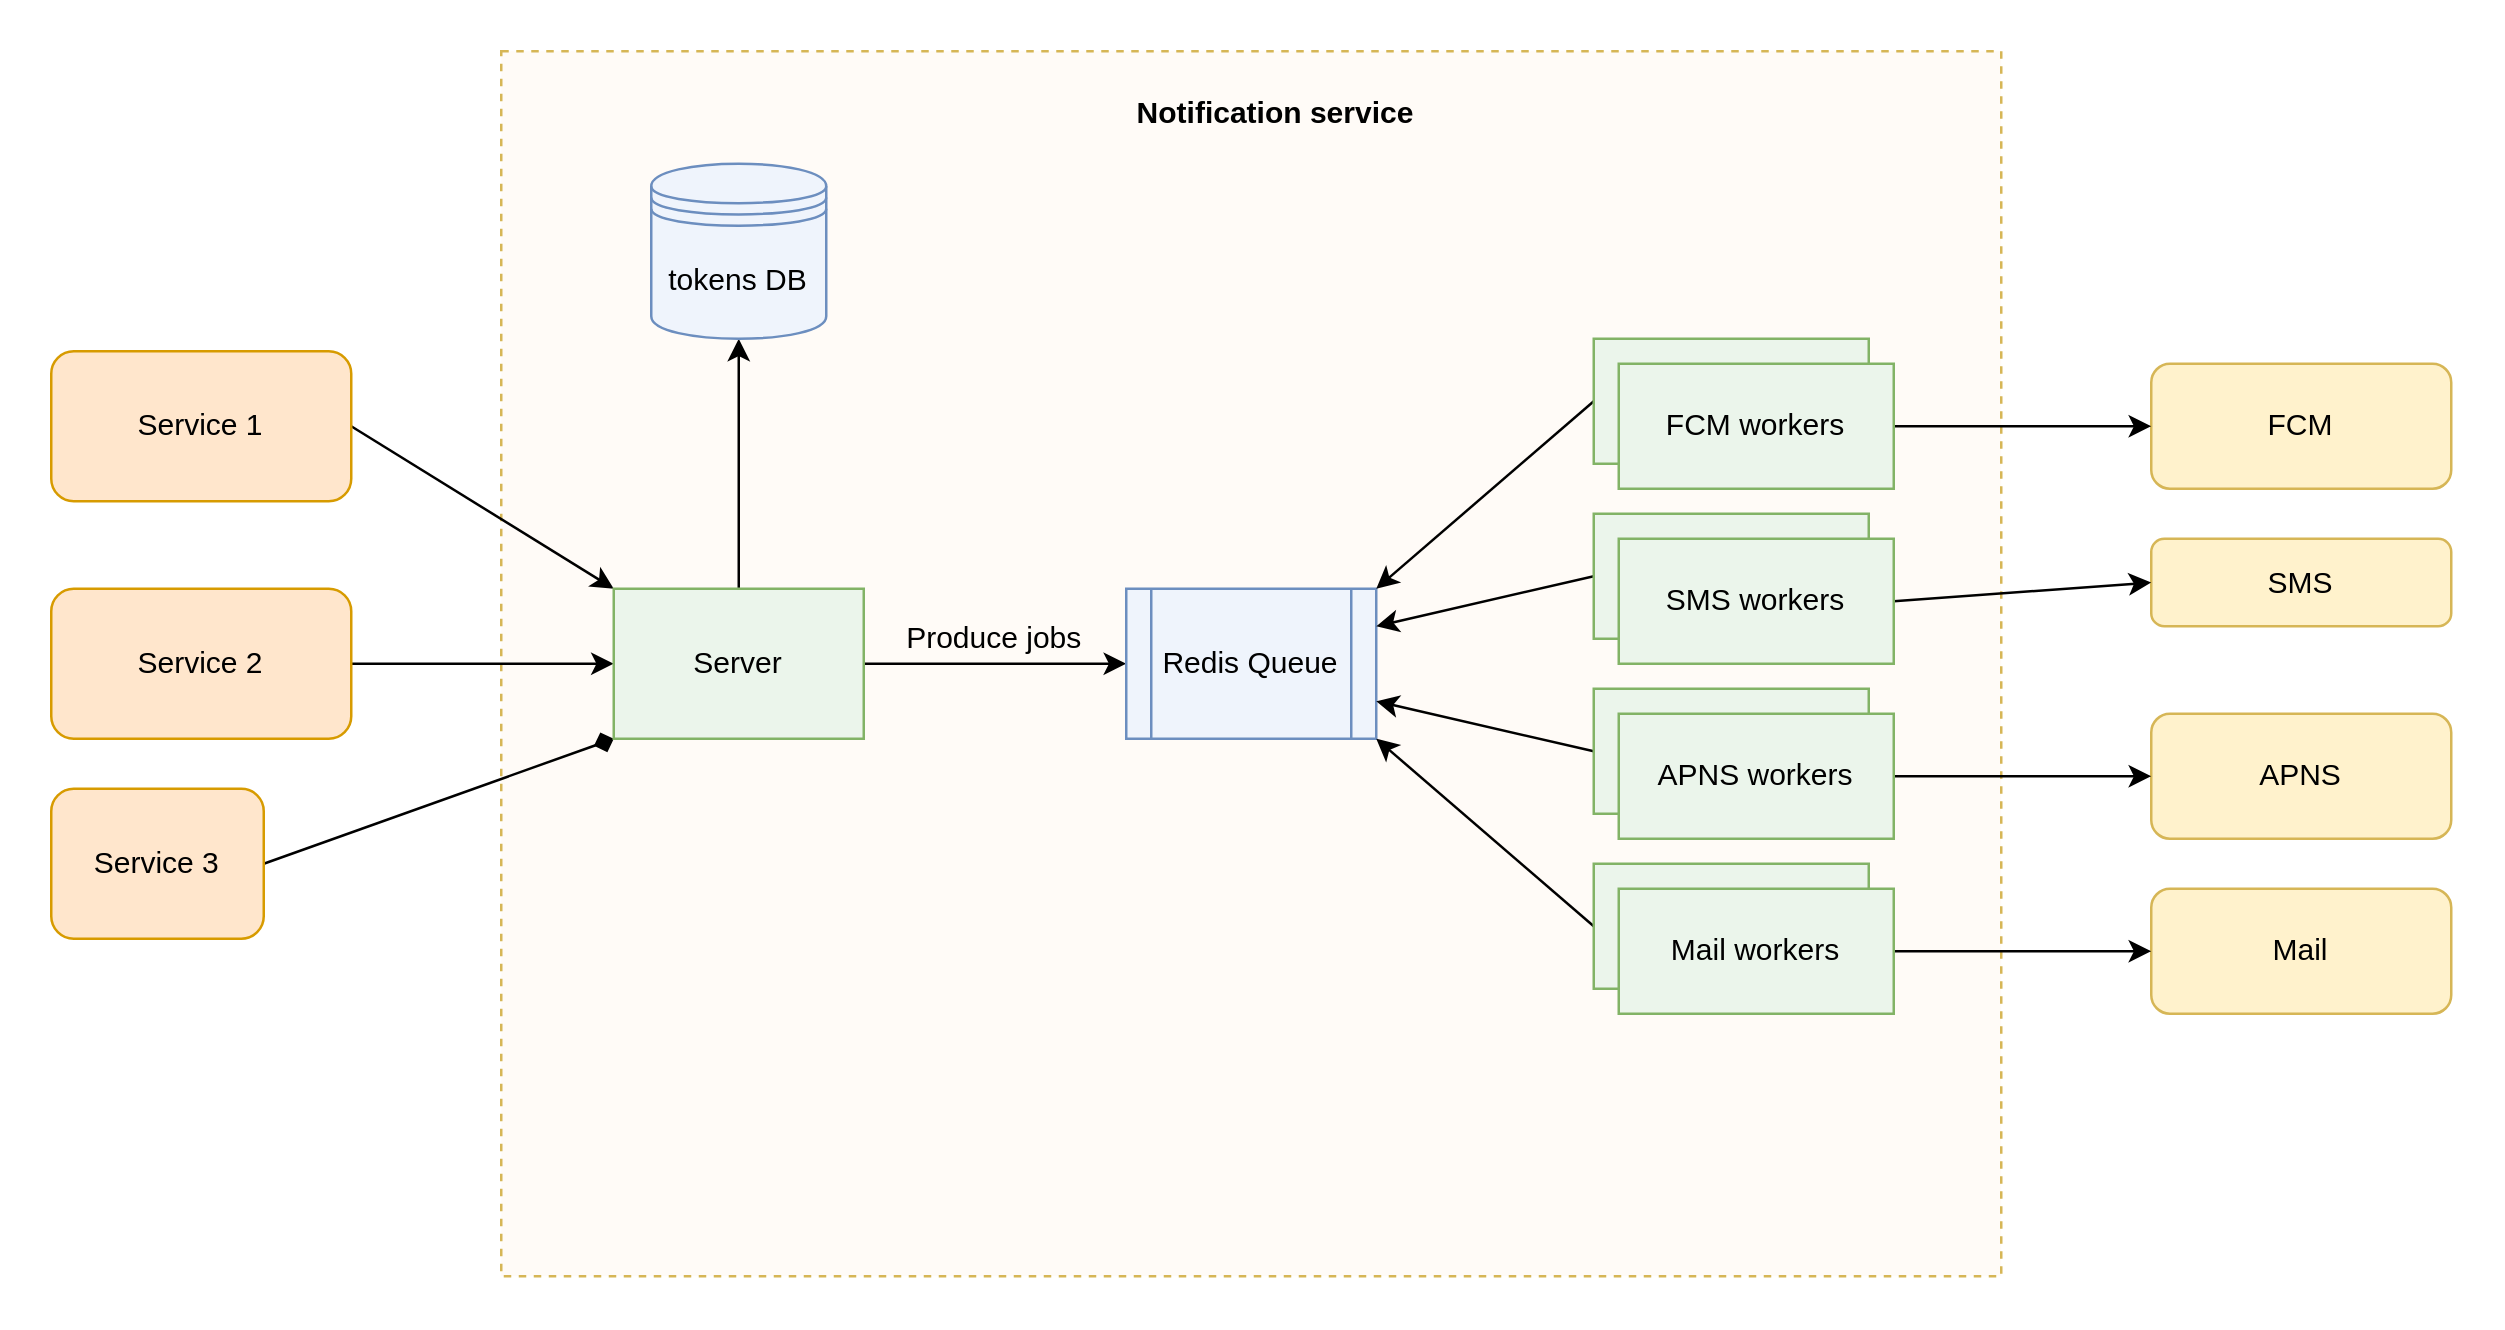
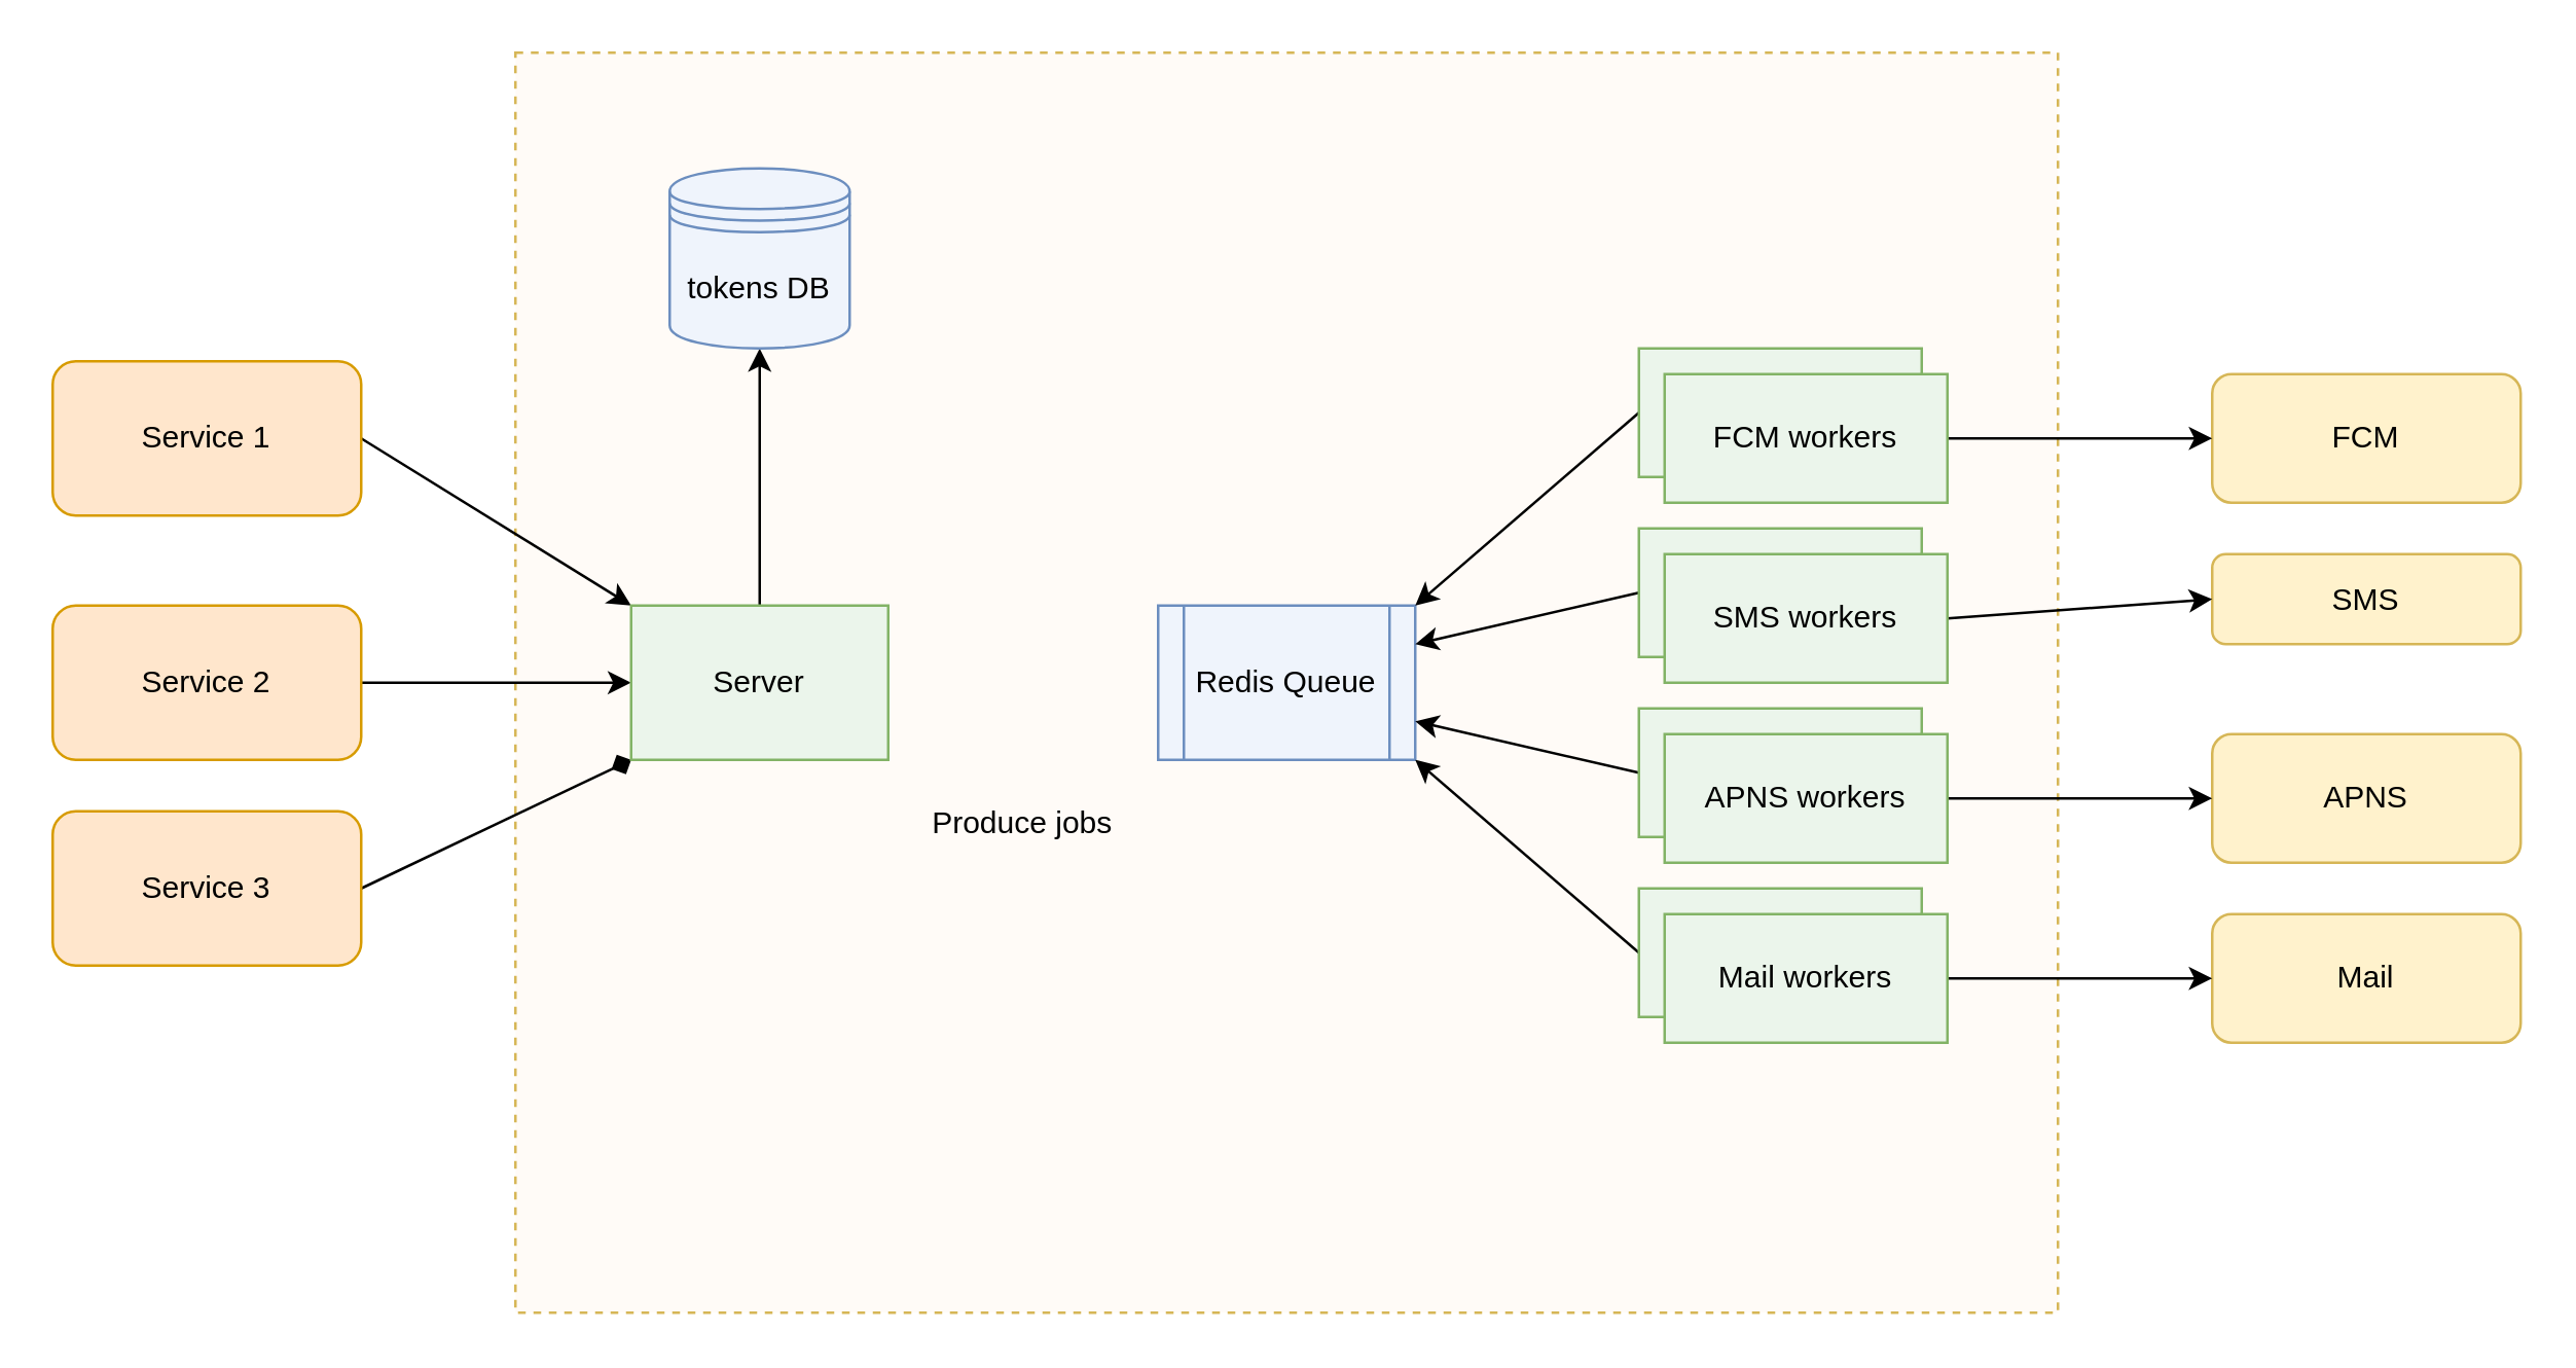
  <mxCell id="0" />
  <mxCell id="1" parent="0" />
  <mxCell id="2" value="" style="rounded=0;whiteSpace=wrap;html=1;align=center;strokeColor=#d6b656;fillColor=#FFFBF7;dashed=1;" vertex="1" parent="1"><mxGeometry x="200" y="20" width="600" height="490" as="geometry" /></mxCell>
  <mxCell id="3" style="edgeStyle=none;rounded=0;jumpStyle=none;orthogonalLoop=1;jettySize=auto;html=1;exitX=1;exitY=0.5;exitDx=0;exitDy=0;entryX=0;entryY=0;entryDx=0;entryDy=0;endArrow=classic;endFill=1;" edge="1" parent="1" source="4" target="15"><mxGeometry relative="1" as="geometry" /></mxCell>
  <mxCell id="4" value="Service 1" style="rounded=1;whiteSpace=wrap;html=1;fillColor=#ffe6cc;strokeColor=#d79b00;" vertex="1" parent="1"><mxGeometry x="20" y="140" width="120" height="60" as="geometry" /></mxCell>
  <mxCell id="5" style="edgeStyle=none;rounded=0;orthogonalLoop=1;jettySize=auto;html=1;exitX=1;exitY=0.5;exitDx=0;exitDy=0;endArrow=classic;endFill=1;jumpStyle=none;entryX=0;entryY=0.5;entryDx=0;entryDy=0;" edge="1" parent="1" source="6" target="15"><mxGeometry relative="1" as="geometry"><mxPoint x="260" y="265" as="targetPoint" /></mxGeometry></mxCell>
  <mxCell id="6" value="Service 2" style="rounded=1;whiteSpace=wrap;html=1;fillColor=#ffe6cc;strokeColor=#d79b00;" vertex="1" parent="1"><mxGeometry x="20" y="235" width="120" height="60" as="geometry" /></mxCell>
  <mxCell id="7" style="edgeStyle=none;rounded=0;orthogonalLoop=1;jettySize=auto;html=1;exitX=1;exitY=0.5;exitDx=0;exitDy=0;entryX=0;entryY=1;entryDx=0;entryDy=0;endArrow=diamond;endFill=1;" edge="1" parent="1" source="8" target="15"><mxGeometry relative="1" as="geometry" /></mxCell>
- <mxCell id="8" value="Service 3" style="rounded=1;whiteSpace=wrap;html=1;fillColor=#ffe6cc;strokeColor=#d79b00;" vertex="1" parent="1"><mxGeometry x="20" y="315" width="85" height="60" as="geometry" /></mxCell>
+ <mxCell id="8" value="Service 3" style="rounded=1;whiteSpace=wrap;html=1;fillColor=#ffe6cc;strokeColor=#d79b00;" vertex="1" parent="1"><mxGeometry x="20" y="315" width="120" height="60" as="geometry" /></mxCell>
  <mxCell id="9" value="FCM" style="rounded=1;whiteSpace=wrap;html=1;fillColor=#fff2cc;strokeColor=#d6b656;" vertex="1" parent="1"><mxGeometry x="860" y="145" width="120" height="50" as="geometry" /></mxCell>
  <mxCell id="10" value="SMS" style="rounded=1;whiteSpace=wrap;html=1;fillColor=#fff2cc;strokeColor=#d6b656;" vertex="1" parent="1"><mxGeometry x="860" y="215" width="120" height="35" as="geometry" /></mxCell>
  <mxCell id="11" value="APNS" style="rounded=1;whiteSpace=wrap;html=1;fillColor=#fff2cc;strokeColor=#d6b656;" vertex="1" parent="1"><mxGeometry x="860" y="285" width="120" height="50" as="geometry" /></mxCell>
- <mxCell id="12" value="Notification service" style="text;html=1;strokeColor=none;fillColor=none;align=center;verticalAlign=middle;whiteSpace=wrap;rounded=0;fontStyle=1" vertex="1" parent="1"><mxGeometry x="450" y="35" width="120" height="20" as="geometry" /></mxCell>
- <mxCell id="13" style="edgeStyle=orthogonalEdgeStyle;rounded=0;orthogonalLoop=1;jettySize=auto;html=1;exitX=1;exitY=0.5;exitDx=0;exitDy=0;" edge="1" parent="1" source="15" target="17"><mxGeometry relative="1" as="geometry" /></mxCell>
  <mxCell id="14" style="edgeStyle=none;rounded=0;jumpStyle=none;orthogonalLoop=1;jettySize=auto;html=1;exitX=0.5;exitY=0;exitDx=0;exitDy=0;entryX=0.5;entryY=1;entryDx=0;entryDy=0;endArrow=classic;endFill=1;" edge="1" parent="1" source="15" target="16"><mxGeometry relative="1" as="geometry" /></mxCell>
  <mxCell id="15" value="Server" style="rounded=0;whiteSpace=wrap;html=1;strokeColor=#82b366;fillColor=#EBF5EB;" vertex="1" parent="1"><mxGeometry x="245" y="235" width="100" height="60" as="geometry" /></mxCell>
  <mxCell id="16" value="tokens DB" style="shape=datastore;whiteSpace=wrap;html=1;rounded=0;strokeColor=#6c8ebf;fillColor=#EFF4FC;" vertex="1" parent="1"><mxGeometry x="260" y="65" width="70" height="70" as="geometry" /></mxCell>
  <mxCell id="17" value="Redis Queue" style="shape=process;whiteSpace=wrap;html=1;backgroundOutline=1;rounded=0;strokeColor=#6c8ebf;strokeWidth=1;fillColor=#EFF4FC;" vertex="1" parent="1"><mxGeometry x="450" y="235" width="100" height="60" as="geometry" /></mxCell>
  <mxCell id="18" value="Mail" style="rounded=1;whiteSpace=wrap;html=1;fillColor=#fff2cc;strokeColor=#d6b656;" vertex="1" parent="1"><mxGeometry x="860" y="355" width="120" height="50" as="geometry" /></mxCell>
  <mxCell id="19" style="edgeStyle=none;rounded=0;orthogonalLoop=1;jettySize=auto;html=1;exitX=0;exitY=0.5;exitDx=0;exitDy=0;entryX=1;entryY=0.25;entryDx=0;entryDy=0;" edge="1" parent="1" source="20" target="17"><mxGeometry relative="1" as="geometry"><mxPoint x="560" y="265" as="targetPoint" /></mxGeometry></mxCell>
  <mxCell id="20" value="SMS workers" style="rounded=0;whiteSpace=wrap;html=1;strokeColor=#82b366;strokeWidth=1;fillColor=#EBF5EB;" vertex="1" parent="1"><mxGeometry x="637" y="205" width="110" height="50" as="geometry" /></mxCell>
  <mxCell id="21" style="edgeStyle=none;rounded=0;orthogonalLoop=1;jettySize=auto;html=1;exitX=0;exitY=0.5;exitDx=0;exitDy=0;entryX=1;entryY=0.75;entryDx=0;entryDy=0;" edge="1" parent="1" source="22" target="17"><mxGeometry relative="1" as="geometry"><mxPoint x="560" y="265" as="targetPoint" /></mxGeometry></mxCell>
  <mxCell id="22" value="APNS workers" style="rounded=0;whiteSpace=wrap;html=1;strokeColor=#82b366;strokeWidth=1;fillColor=#EBF5EB;" vertex="1" parent="1"><mxGeometry x="637" y="275" width="110" height="50" as="geometry" /></mxCell>
  <mxCell id="23" style="edgeStyle=none;rounded=0;orthogonalLoop=1;jettySize=auto;html=1;exitX=0;exitY=0.5;exitDx=0;exitDy=0;entryX=1;entryY=0;entryDx=0;entryDy=0;" edge="1" parent="1" source="24" target="17"><mxGeometry relative="1" as="geometry" /></mxCell>
  <mxCell id="24" value="FCM workers" style="rounded=0;whiteSpace=wrap;html=1;strokeColor=#82b366;strokeWidth=1;fillColor=#EBF5EB;" vertex="1" parent="1"><mxGeometry x="637" y="135" width="110" height="50" as="geometry" /></mxCell>
  <mxCell id="25" style="edgeStyle=none;rounded=0;orthogonalLoop=1;jettySize=auto;html=1;exitX=0;exitY=0.5;exitDx=0;exitDy=0;entryX=1;entryY=1;entryDx=0;entryDy=0;" edge="1" parent="1" source="26" target="17"><mxGeometry relative="1" as="geometry" /></mxCell>
  <mxCell id="26" value="Mail workers" style="rounded=0;whiteSpace=wrap;html=1;strokeColor=#82b366;strokeWidth=1;fillColor=#EBF5EB;" vertex="1" parent="1"><mxGeometry x="637" y="345" width="110" height="50" as="geometry" /></mxCell>
  <mxCell id="27" style="edgeStyle=none;rounded=0;jumpStyle=none;orthogonalLoop=1;jettySize=auto;html=1;exitX=1;exitY=0.5;exitDx=0;exitDy=0;entryX=0;entryY=0.5;entryDx=0;entryDy=0;endArrow=classic;endFill=1;" edge="1" parent="1" source="28" target="9"><mxGeometry relative="1" as="geometry" /></mxCell>
  <mxCell id="28" value="FCM workers" style="rounded=0;whiteSpace=wrap;html=1;strokeColor=#82b366;strokeWidth=1;fillColor=#EBF5EB;" vertex="1" parent="1"><mxGeometry x="647" y="145" width="110" height="50" as="geometry" /></mxCell>
  <mxCell id="29" style="edgeStyle=none;rounded=0;jumpStyle=none;orthogonalLoop=1;jettySize=auto;html=1;exitX=1;exitY=0.5;exitDx=0;exitDy=0;entryX=0;entryY=0.5;entryDx=0;entryDy=0;endArrow=classic;endFill=1;" edge="1" parent="1" source="30" target="10"><mxGeometry relative="1" as="geometry" /></mxCell>
  <mxCell id="30" value="SMS workers" style="rounded=0;whiteSpace=wrap;html=1;strokeColor=#82b366;strokeWidth=1;fillColor=#EBF5EB;" vertex="1" parent="1"><mxGeometry x="647" y="215" width="110" height="50" as="geometry" /></mxCell>
  <mxCell id="31" style="edgeStyle=none;rounded=0;jumpStyle=none;orthogonalLoop=1;jettySize=auto;html=1;exitX=1;exitY=0.5;exitDx=0;exitDy=0;entryX=0;entryY=0.5;entryDx=0;entryDy=0;endArrow=classic;endFill=1;" edge="1" parent="1" source="32" target="11"><mxGeometry relative="1" as="geometry" /></mxCell>
  <mxCell id="32" value="APNS workers" style="rounded=0;whiteSpace=wrap;html=1;strokeColor=#82b366;strokeWidth=1;fillColor=#EBF5EB;" vertex="1" parent="1"><mxGeometry x="647" y="285" width="110" height="50" as="geometry" /></mxCell>
  <mxCell id="33" style="edgeStyle=none;rounded=0;jumpStyle=none;orthogonalLoop=1;jettySize=auto;html=1;exitX=1;exitY=0.5;exitDx=0;exitDy=0;entryX=0;entryY=0.5;entryDx=0;entryDy=0;endArrow=classic;endFill=1;" edge="1" parent="1" source="34" target="18"><mxGeometry relative="1" as="geometry" /></mxCell>
  <mxCell id="34" value="Mail workers" style="rounded=0;whiteSpace=wrap;html=1;strokeColor=#82b366;strokeWidth=1;fillColor=#EBF5EB;" vertex="1" parent="1"><mxGeometry x="647" y="355" width="110" height="50" as="geometry" /></mxCell>
- <mxCell id="35" value="Produce jobs" style="text;html=1;strokeColor=none;fillColor=none;align=center;verticalAlign=middle;whiteSpace=wrap;rounded=0;" vertex="1" parent="1"><mxGeometry x="360" y="245" width="75" height="20" as="geometry" /></mxCell>
+ <mxCell id="35" value="Produce jobs" style="text;html=1;strokeColor=none;fillColor=none;align=center;verticalAlign=middle;whiteSpace=wrap;rounded=0;" vertex="1" parent="1"><mxGeometry x="360" y="310" width="75" height="20" as="geometry" /></mxCell>
